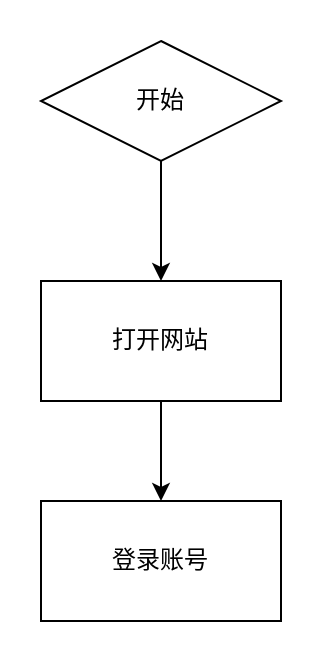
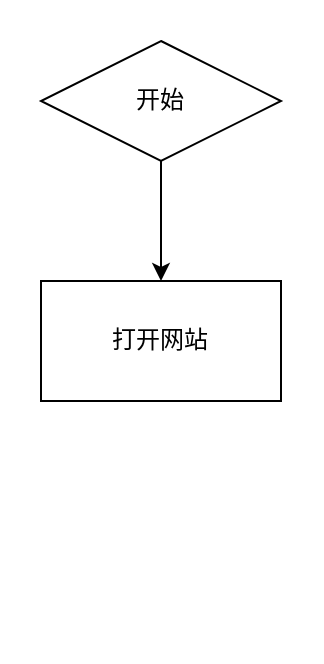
  <mxCell id="0" />
  <mxCell id="1" parent="0" />
  <mxCell id="2" value="" style="edgeStyle=orthogonalEdgeStyle;rounded=0;orthogonalLoop=1;jettySize=auto;html=1;" edge="1" parent="1" source="3" target="5"><mxGeometry relative="1" as="geometry" /></mxCell>
  <mxCell id="3" value="开始" style="rhombus;whiteSpace=wrap;html=1;" vertex="1" parent="1"><mxGeometry x="20" y="20" width="120" height="60" as="geometry" /></mxCell>
- <mxCell id="4" value="" style="edgeStyle=orthogonalEdgeStyle;rounded=0;orthogonalLoop=1;jettySize=auto;html=1;" edge="1" parent="1" source="5" target="6"><mxGeometry relative="1" as="geometry" /></mxCell>
  <mxCell id="5" value="打开网站" style="rounded=0;whiteSpace=wrap;html=1;" vertex="1" parent="1"><mxGeometry x="20" y="140" width="120" height="60" as="geometry" /></mxCell>
- <mxCell id="6" value="登录账号" style="rounded=0;whiteSpace=wrap;html=1;" vertex="1" parent="1"><mxGeometry x="20" y="250" width="120" height="60" as="geometry" /></mxCell>
